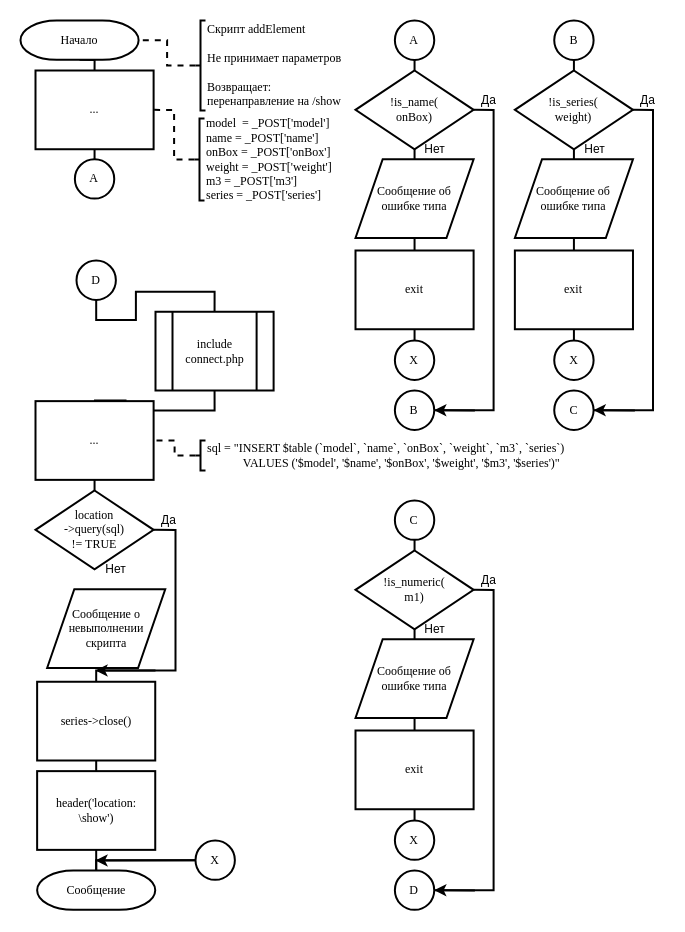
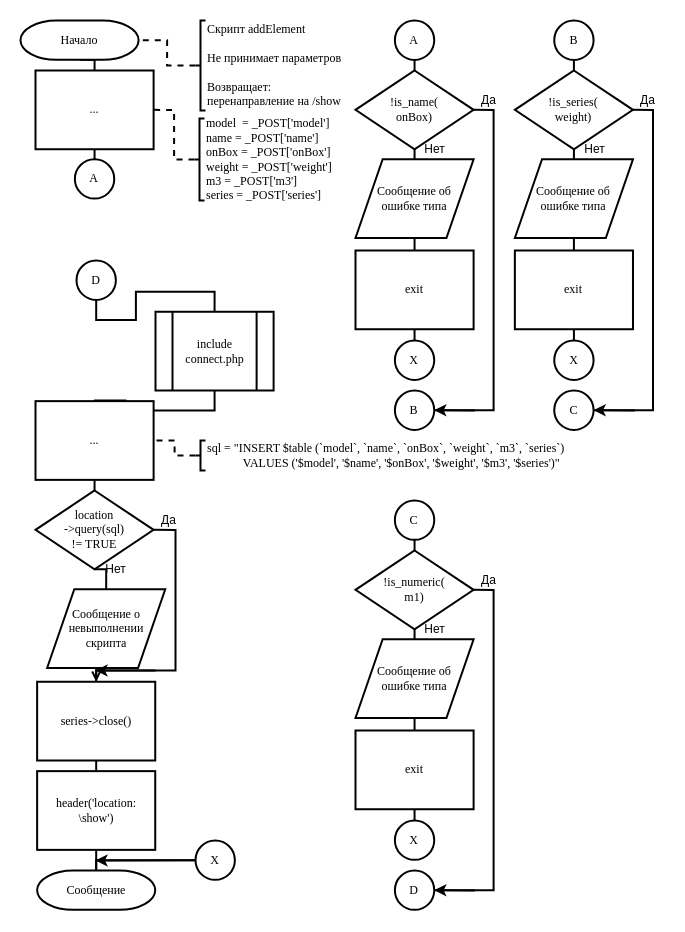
  <mxCell id="0" />
  <mxCell id="1" parent="0" />
  <mxCell id="2" style="edgeStyle=orthogonalEdgeStyle;rounded=0;orthogonalLoop=1;jettySize=auto;html=1;exitX=0.5;exitY=1;exitDx=0;exitDy=0;exitPerimeter=0;entryX=0.5;entryY=0;entryDx=0;entryDy=0;endArrow=none;endFill=0;strokeWidth=2;" parent="1" source="3" target="5" edge="1"><mxGeometry relative="1" as="geometry" /></mxCell>
  <mxCell id="3" value="Начало" style="strokeWidth=2;html=1;shape=mxgraph.flowchart.terminator;whiteSpace=wrap;rounded=0;fontFamily=Times New Roman;" parent="1" vertex="1"><mxGeometry x="20" y="20" width="118.11" height="39.37" as="geometry" /></mxCell>
  <mxCell id="4" style="edgeStyle=orthogonalEdgeStyle;rounded=0;orthogonalLoop=1;jettySize=auto;html=1;exitX=0.5;exitY=1;exitDx=0;exitDy=0;entryX=0.5;entryY=0;entryDx=0;entryDy=0;entryPerimeter=0;endArrow=none;endFill=0;strokeWidth=2;" parent="1" source="5" target="39" edge="1"><mxGeometry relative="1" as="geometry" /></mxCell>
  <mxCell id="5" value="..." style="rounded=0;whiteSpace=wrap;html=1;absoluteArcSize=1;arcSize=14;strokeWidth=2;fontFamily=Times New Roman;" parent="1" vertex="1"><mxGeometry x="35" y="70" width="118.11" height="78.74" as="geometry" /></mxCell>
  <mxCell id="6" style="edgeStyle=orthogonalEdgeStyle;rounded=0;orthogonalLoop=1;jettySize=auto;html=1;exitX=0.5;exitY=1;exitDx=0;exitDy=0;exitPerimeter=0;entryX=0.5;entryY=0;entryDx=0;entryDy=0;endArrow=none;endFill=0;strokeWidth=2;" parent="1" source="8" target="10" edge="1"><mxGeometry relative="1" as="geometry" /></mxCell>
  <mxCell id="7" style="edgeStyle=orthogonalEdgeStyle;rounded=0;orthogonalLoop=1;jettySize=auto;html=1;exitX=1;exitY=0.5;exitDx=0;exitDy=0;exitPerimeter=0;entryX=1;entryY=0.5;entryDx=0;entryDy=0;entryPerimeter=0;endArrow=none;endFill=0;strokeWidth=2;" parent="1" source="8" target="16" edge="1"><mxGeometry relative="1" as="geometry" /></mxCell>
  <mxCell id="8" value="!is_name(&lt;br&gt;onBox)" style="strokeWidth=2;html=1;shape=mxgraph.flowchart.decision;whiteSpace=wrap;rounded=0;fontFamily=Times New Roman;" parent="1" vertex="1"><mxGeometry x="355" y="70" width="118.11" height="78.74" as="geometry" /></mxCell>
  <mxCell id="9" style="edgeStyle=orthogonalEdgeStyle;rounded=0;orthogonalLoop=1;jettySize=auto;html=1;exitX=0.5;exitY=1;exitDx=0;exitDy=0;entryX=0.5;entryY=0;entryDx=0;entryDy=0;endArrow=none;endFill=0;strokeWidth=2;" parent="1" source="10" target="12" edge="1"><mxGeometry relative="1" as="geometry" /></mxCell>
  <mxCell id="10" value="Сообщение об &lt;br&gt;ошибке типа" style="shape=parallelogram;html=1;strokeWidth=2;perimeter=parallelogramPerimeter;whiteSpace=wrap;rounded=0;arcSize=12;size=0.23;fontFamily=Times New Roman;" parent="1" vertex="1"><mxGeometry x="355" y="158.74" width="118.11" height="78.74" as="geometry" /></mxCell>
  <mxCell id="11" style="edgeStyle=orthogonalEdgeStyle;rounded=0;orthogonalLoop=1;jettySize=auto;html=1;exitX=0.5;exitY=1;exitDx=0;exitDy=0;entryX=0.5;entryY=0;entryDx=0;entryDy=0;entryPerimeter=0;endArrow=none;endFill=0;strokeWidth=2;" parent="1" source="12" target="15" edge="1"><mxGeometry relative="1" as="geometry" /></mxCell>
  <mxCell id="12" value="exit" style="rounded=0;whiteSpace=wrap;html=1;absoluteArcSize=1;arcSize=14;strokeWidth=2;fontFamily=Times New Roman;" parent="1" vertex="1"><mxGeometry x="355" y="250" width="118.11" height="78.74" as="geometry" /></mxCell>
  <mxCell id="13" style="edgeStyle=orthogonalEdgeStyle;rounded=0;orthogonalLoop=1;jettySize=auto;html=1;exitX=0.5;exitY=1;exitDx=0;exitDy=0;exitPerimeter=0;entryX=0.5;entryY=0;entryDx=0;entryDy=0;entryPerimeter=0;endArrow=none;endFill=0;strokeWidth=2;" parent="1" source="14" target="8" edge="1"><mxGeometry relative="1" as="geometry" /></mxCell>
  <mxCell id="14" value="A" style="strokeWidth=2;html=1;shape=mxgraph.flowchart.start_2;whiteSpace=wrap;rounded=0;fontFamily=Times New Roman;" parent="1" vertex="1"><mxGeometry x="394.37" y="20" width="39.37" height="39.37" as="geometry" /></mxCell>
  <mxCell id="15" value="X" style="strokeWidth=2;html=1;shape=mxgraph.flowchart.start_2;whiteSpace=wrap;rounded=0;fontFamily=Times New Roman;" parent="1" vertex="1"><mxGeometry x="394.37" y="340" width="39.37" height="39.37" as="geometry" /></mxCell>
  <mxCell id="16" value="B" style="strokeWidth=2;html=1;shape=mxgraph.flowchart.start_2;whiteSpace=wrap;rounded=0;fontFamily=Times New Roman;" parent="1" vertex="1"><mxGeometry x="394.37" y="390" width="39.37" height="39.37" as="geometry" /></mxCell>
  <mxCell id="17" style="edgeStyle=orthogonalEdgeStyle;rounded=0;orthogonalLoop=1;jettySize=auto;html=1;exitX=0.5;exitY=1;exitDx=0;exitDy=0;exitPerimeter=0;entryX=0.5;entryY=0;entryDx=0;entryDy=0;endArrow=none;endFill=0;strokeWidth=2;" parent="1" source="19" target="21" edge="1"><mxGeometry relative="1" as="geometry" /></mxCell>
  <mxCell id="18" style="edgeStyle=orthogonalEdgeStyle;rounded=0;orthogonalLoop=1;jettySize=auto;html=1;exitX=1;exitY=0.5;exitDx=0;exitDy=0;exitPerimeter=0;entryX=1;entryY=0.5;entryDx=0;entryDy=0;entryPerimeter=0;endArrow=none;endFill=0;strokeWidth=2;" parent="1" source="19" target="27" edge="1"><mxGeometry relative="1" as="geometry" /></mxCell>
  <mxCell id="19" value="!is_series(&lt;br&gt;weight)" style="strokeWidth=2;html=1;shape=mxgraph.flowchart.decision;whiteSpace=wrap;rounded=0;fontFamily=Times New Roman;" parent="1" vertex="1"><mxGeometry x="514.37" y="70" width="118.11" height="78.74" as="geometry" /></mxCell>
  <mxCell id="20" style="edgeStyle=orthogonalEdgeStyle;rounded=0;orthogonalLoop=1;jettySize=auto;html=1;exitX=0.5;exitY=1;exitDx=0;exitDy=0;entryX=0.5;entryY=0;entryDx=0;entryDy=0;endArrow=none;endFill=0;strokeWidth=2;" parent="1" source="21" target="23" edge="1"><mxGeometry relative="1" as="geometry" /></mxCell>
  <mxCell id="21" value="Сообщение об &lt;br&gt;ошибке типа" style="shape=parallelogram;html=1;strokeWidth=2;perimeter=parallelogramPerimeter;whiteSpace=wrap;rounded=0;arcSize=12;size=0.23;fontFamily=Times New Roman;" parent="1" vertex="1"><mxGeometry x="514.37" y="158.74" width="118.11" height="78.74" as="geometry" /></mxCell>
  <mxCell id="22" style="edgeStyle=orthogonalEdgeStyle;rounded=0;orthogonalLoop=1;jettySize=auto;html=1;exitX=0.5;exitY=1;exitDx=0;exitDy=0;entryX=0.5;entryY=0;entryDx=0;entryDy=0;entryPerimeter=0;endArrow=none;endFill=0;strokeWidth=2;" parent="1" source="23" target="26" edge="1"><mxGeometry relative="1" as="geometry" /></mxCell>
  <mxCell id="23" value="exit" style="rounded=0;whiteSpace=wrap;html=1;absoluteArcSize=1;arcSize=14;strokeWidth=2;fontFamily=Times New Roman;" parent="1" vertex="1"><mxGeometry x="514.37" y="250" width="118.11" height="78.74" as="geometry" /></mxCell>
  <mxCell id="24" style="edgeStyle=orthogonalEdgeStyle;rounded=0;orthogonalLoop=1;jettySize=auto;html=1;exitX=0.5;exitY=1;exitDx=0;exitDy=0;exitPerimeter=0;entryX=0.5;entryY=0;entryDx=0;entryDy=0;entryPerimeter=0;endArrow=none;endFill=0;strokeWidth=2;" parent="1" source="25" target="19" edge="1"><mxGeometry relative="1" as="geometry" /></mxCell>
  <mxCell id="25" value="B" style="strokeWidth=2;html=1;shape=mxgraph.flowchart.start_2;whiteSpace=wrap;rounded=0;fontFamily=Times New Roman;" parent="1" vertex="1"><mxGeometry x="553.74" y="20" width="39.37" height="39.37" as="geometry" /></mxCell>
  <mxCell id="26" value="X" style="strokeWidth=2;html=1;shape=mxgraph.flowchart.start_2;whiteSpace=wrap;rounded=0;fontFamily=Times New Roman;" parent="1" vertex="1"><mxGeometry x="553.74" y="340" width="39.37" height="39.37" as="geometry" /></mxCell>
  <mxCell id="27" value="C" style="strokeWidth=2;html=1;shape=mxgraph.flowchart.start_2;whiteSpace=wrap;rounded=0;fontFamily=Times New Roman;" parent="1" vertex="1"><mxGeometry x="553.74" y="390" width="39.37" height="39.37" as="geometry" /></mxCell>
  <mxCell id="28" style="edgeStyle=orthogonalEdgeStyle;rounded=0;orthogonalLoop=1;jettySize=auto;html=1;exitX=0.5;exitY=1;exitDx=0;exitDy=0;exitPerimeter=0;entryX=0.5;entryY=0;entryDx=0;entryDy=0;endArrow=none;endFill=0;strokeWidth=2;" parent="1" source="30" target="32" edge="1"><mxGeometry relative="1" as="geometry" /></mxCell>
  <mxCell id="29" style="edgeStyle=orthogonalEdgeStyle;rounded=0;orthogonalLoop=1;jettySize=auto;html=1;exitX=1;exitY=0.5;exitDx=0;exitDy=0;exitPerimeter=0;entryX=1;entryY=0.5;entryDx=0;entryDy=0;entryPerimeter=0;endArrow=none;endFill=0;strokeWidth=2;" parent="1" source="30" target="38" edge="1"><mxGeometry relative="1" as="geometry" /></mxCell>
  <mxCell id="30" value="!is_numeric(&lt;br&gt;m1)" style="strokeWidth=2;html=1;shape=mxgraph.flowchart.decision;whiteSpace=wrap;rounded=0;fontFamily=Times New Roman;" parent="1" vertex="1"><mxGeometry x="355" y="550" width="118.11" height="78.74" as="geometry" /></mxCell>
  <mxCell id="31" style="edgeStyle=orthogonalEdgeStyle;rounded=0;orthogonalLoop=1;jettySize=auto;html=1;exitX=0.5;exitY=1;exitDx=0;exitDy=0;entryX=0.5;entryY=0;entryDx=0;entryDy=0;endArrow=none;endFill=0;strokeWidth=2;" parent="1" source="32" target="34" edge="1"><mxGeometry relative="1" as="geometry" /></mxCell>
  <mxCell id="32" value="Сообщение об &lt;br&gt;ошибке типа" style="shape=parallelogram;html=1;strokeWidth=2;perimeter=parallelogramPerimeter;whiteSpace=wrap;rounded=0;arcSize=12;size=0.23;fontFamily=Times New Roman;" parent="1" vertex="1"><mxGeometry x="355" y="638.74" width="118.11" height="78.74" as="geometry" /></mxCell>
  <mxCell id="33" style="edgeStyle=orthogonalEdgeStyle;rounded=0;orthogonalLoop=1;jettySize=auto;html=1;exitX=0.5;exitY=1;exitDx=0;exitDy=0;entryX=0.5;entryY=0;entryDx=0;entryDy=0;entryPerimeter=0;endArrow=none;endFill=0;strokeWidth=2;" parent="1" source="34" target="37" edge="1"><mxGeometry relative="1" as="geometry" /></mxCell>
  <mxCell id="34" value="exit" style="rounded=0;whiteSpace=wrap;html=1;absoluteArcSize=1;arcSize=14;strokeWidth=2;fontFamily=Times New Roman;" parent="1" vertex="1"><mxGeometry x="355" y="730" width="118.11" height="78.74" as="geometry" /></mxCell>
  <mxCell id="35" style="edgeStyle=orthogonalEdgeStyle;rounded=0;orthogonalLoop=1;jettySize=auto;html=1;exitX=0.5;exitY=1;exitDx=0;exitDy=0;exitPerimeter=0;entryX=0.5;entryY=0;entryDx=0;entryDy=0;entryPerimeter=0;endArrow=none;endFill=0;strokeWidth=2;" parent="1" source="36" target="30" edge="1"><mxGeometry relative="1" as="geometry" /></mxCell>
  <mxCell id="36" value="C" style="strokeWidth=2;html=1;shape=mxgraph.flowchart.start_2;whiteSpace=wrap;rounded=0;fontFamily=Times New Roman;" parent="1" vertex="1"><mxGeometry x="394.37" y="500" width="39.37" height="39.37" as="geometry" /></mxCell>
  <mxCell id="37" value="X" style="strokeWidth=2;html=1;shape=mxgraph.flowchart.start_2;whiteSpace=wrap;rounded=0;fontFamily=Times New Roman;" parent="1" vertex="1"><mxGeometry x="394.37" y="820" width="39.37" height="39.37" as="geometry" /></mxCell>
  <mxCell id="38" value="D" style="strokeWidth=2;html=1;shape=mxgraph.flowchart.start_2;whiteSpace=wrap;rounded=0;fontFamily=Times New Roman;" parent="1" vertex="1"><mxGeometry x="394.37" y="870" width="39.37" height="39.37" as="geometry" /></mxCell>
  <mxCell id="39" value="A" style="strokeWidth=2;html=1;shape=mxgraph.flowchart.start_2;whiteSpace=wrap;rounded=0;fontFamily=Times New Roman;" parent="1" vertex="1"><mxGeometry x="74.37" y="158.74" width="39.37" height="39.37" as="geometry" /></mxCell>
  <mxCell id="40" style="edgeStyle=orthogonalEdgeStyle;rounded=0;orthogonalLoop=1;jettySize=auto;html=1;exitX=0.5;exitY=1;exitDx=0;exitDy=0;exitPerimeter=0;entryX=0.5;entryY=0;entryDx=0;entryDy=0;endArrow=none;endFill=0;strokeWidth=2;" parent="1" source="41" target="43" edge="1"><mxGeometry relative="1" as="geometry" /></mxCell>
  <mxCell id="41" value="D" style="strokeWidth=2;html=1;shape=mxgraph.flowchart.start_2;whiteSpace=wrap;rounded=0;fontFamily=Times New Roman;" parent="1" vertex="1"><mxGeometry x="76" y="260" width="39.37" height="39.37" as="geometry" /></mxCell>
  <mxCell id="42" style="edgeStyle=orthogonalEdgeStyle;rounded=0;orthogonalLoop=1;jettySize=auto;html=1;exitX=0.5;exitY=1;exitDx=0;exitDy=0;endArrow=none;endFill=0;strokeWidth=2;" parent="1" source="43" edge="1"><mxGeometry relative="1" as="geometry"><mxPoint x="94" y="420" as="targetPoint" /></mxGeometry></mxCell>
  <mxCell id="43" value="include connect.php" style="verticalLabelPosition=middle;verticalAlign=middle;html=1;shape=process;whiteSpace=wrap;rounded=0;size=0.14;arcSize=6;fontFamily=Times New Roman;strokeWidth=2;labelPosition=center;align=center;" parent="1" vertex="1"><mxGeometry x="155" y="311.26" width="118.11" height="78.74" as="geometry" /></mxCell>
  <mxCell id="44" style="edgeStyle=orthogonalEdgeStyle;rounded=0;orthogonalLoop=1;jettySize=auto;html=1;exitX=0.5;exitY=1;exitDx=0;exitDy=0;entryX=0.5;entryY=0;entryDx=0;entryDy=0;entryPerimeter=0;endArrow=none;endFill=0;strokeWidth=2;" parent="1" source="45" target="48" edge="1"><mxGeometry relative="1" as="geometry" /></mxCell>
  <mxCell id="45" value="..." style="rounded=0;whiteSpace=wrap;html=1;absoluteArcSize=1;arcSize=14;strokeWidth=2;fontFamily=Times New Roman;" parent="1" vertex="1"><mxGeometry x="35" y="400.63" width="118.11" height="78.74" as="geometry" /></mxCell>
- <mxCell id="47" style="edgeStyle=orthogonalEdgeStyle;rounded=0;orthogonalLoop=1;jettySize=auto;html=1;exitX=1;exitY=0.5;exitDx=0;exitDy=0;exitPerimeter=0;entryX=0.5;entryY=0;entryDx=0;entryDy=0;endArrow=none;endFill=0;strokeWidth=2;" parent="1" source="48" target="52" edge="1"><mxGeometry relative="1" as="geometry"><Array as="points"><mxPoint x="175" y="529" /><mxPoint x="175" y="670" /><mxPoint x="96" y="670" /></Array></mxGeometry></mxCell>
+ <mxCell id="46" style="edgeStyle=orthogonalEdgeStyle;rounded=0;orthogonalLoop=1;jettySize=auto;html=1;exitX=0.5;exitY=1;exitDx=0;exitDy=0;exitPerimeter=0;entryX=0.5;entryY=0;entryDx=0;entryDy=0;endArrow=none;endFill=0;strokeWidth=2;" parent="1" source="48" target="50" edge="1"><mxGeometry relative="1" as="geometry" /></mxCell>
+ <mxCell id="47" style="edgeStyle=orthogonalEdgeStyle;rounded=0;orthogonalLoop=1;jettySize=auto;html=1;exitX=1;exitY=0.5;exitDx=0;exitDy=0;exitPerimeter=0;entryX=0.5;entryY=0;entryDx=0;entryDy=0;endArrow=open;endFill=0;strokeWidth=2;" parent="1" source="48" target="52" edge="1"><mxGeometry relative="1" as="geometry"><Array as="points"><mxPoint x="175" y="529" /><mxPoint x="175" y="670" /><mxPoint x="96" y="670" /></Array></mxGeometry></mxCell>
  <mxCell id="48" value="location&lt;br&gt;-&amp;gt;query(sql)&lt;br&gt;!= TRUE" style="strokeWidth=2;html=1;shape=mxgraph.flowchart.decision;whiteSpace=wrap;rounded=0;fontFamily=Times New Roman;" parent="1" vertex="1"><mxGeometry x="35" y="490" width="118.11" height="78.74" as="geometry" /></mxCell>
+ <mxCell id="49" style="edgeStyle=orthogonalEdgeStyle;rounded=0;orthogonalLoop=1;jettySize=auto;html=1;exitX=0.5;exitY=1;exitDx=0;exitDy=0;entryX=0.5;entryY=0;entryDx=0;entryDy=0;endArrow=none;endFill=0;strokeWidth=2;" parent="1" source="50" target="52" edge="1"><mxGeometry relative="1" as="geometry" /></mxCell>
  <mxCell id="50" value="Сообщение о невыполнении скрипта" style="shape=parallelogram;html=1;strokeWidth=2;perimeter=parallelogramPerimeter;whiteSpace=wrap;rounded=0;arcSize=12;size=0.23;fontFamily=Times New Roman;" parent="1" vertex="1"><mxGeometry x="46.63" y="588.74" width="118.11" height="78.74" as="geometry" /></mxCell>
  <mxCell id="51" style="edgeStyle=orthogonalEdgeStyle;rounded=0;orthogonalLoop=1;jettySize=auto;html=1;exitX=0.5;exitY=1;exitDx=0;exitDy=0;entryX=0.5;entryY=0;entryDx=0;entryDy=0;endArrow=none;endFill=0;strokeWidth=2;" parent="1" source="52" target="54" edge="1"><mxGeometry relative="1" as="geometry" /></mxCell>
  <mxCell id="52" value="series-&amp;gt;close()" style="rounded=0;whiteSpace=wrap;html=1;absoluteArcSize=1;arcSize=14;strokeWidth=2;fontFamily=Times New Roman;" parent="1" vertex="1"><mxGeometry x="36.63" y="681.26" width="118.11" height="78.74" as="geometry" /></mxCell>
  <mxCell id="53" style="edgeStyle=orthogonalEdgeStyle;rounded=0;orthogonalLoop=1;jettySize=auto;html=1;exitX=0.5;exitY=1;exitDx=0;exitDy=0;entryX=0.5;entryY=0;entryDx=0;entryDy=0;entryPerimeter=0;endArrow=none;endFill=0;strokeWidth=2;" parent="1" source="54" target="55" edge="1"><mxGeometry relative="1" as="geometry" /></mxCell>
  <mxCell id="54" value="header('location: \show')" style="rounded=0;whiteSpace=wrap;html=1;absoluteArcSize=1;arcSize=14;strokeWidth=2;fontFamily=Times New Roman;" parent="1" vertex="1"><mxGeometry x="36.63" y="770.63" width="118.11" height="78.74" as="geometry" /></mxCell>
  <mxCell id="55" value="Сообщение" style="strokeWidth=2;html=1;shape=mxgraph.flowchart.terminator;whiteSpace=wrap;rounded=0;fontFamily=Times New Roman;" parent="1" vertex="1"><mxGeometry x="36.63" y="870" width="118.11" height="39.37" as="geometry" /></mxCell>
  <mxCell id="56" style="edgeStyle=orthogonalEdgeStyle;rounded=0;orthogonalLoop=1;jettySize=auto;html=1;exitX=0;exitY=0.5;exitDx=0;exitDy=0;exitPerimeter=0;entryX=0.5;entryY=0;entryDx=0;entryDy=0;entryPerimeter=0;endArrow=none;endFill=0;strokeWidth=2;" parent="1" source="57" target="55" edge="1"><mxGeometry relative="1" as="geometry"><Array as="points"><mxPoint x="96" y="860" /></Array></mxGeometry></mxCell>
  <mxCell id="57" value="X" style="strokeWidth=2;html=1;shape=mxgraph.flowchart.start_2;whiteSpace=wrap;rounded=0;fontFamily=Times New Roman;" parent="1" vertex="1"><mxGeometry x="195" y="840" width="39.37" height="39.37" as="geometry" /></mxCell>
  <mxCell id="58" value="" style="endArrow=classic;html=1;fontFamily=Times New Roman;fontSize=11;strokeWidth=2;exitX=0;exitY=0.5;exitDx=0;exitDy=0;exitPerimeter=0;" parent="1" source="57" edge="1"><mxGeometry width="50" height="50" relative="1" as="geometry"><mxPoint x="255" y="920" as="sourcePoint" /><mxPoint x="95" y="860" as="targetPoint" /></mxGeometry></mxCell>
  <mxCell id="59" style="edgeStyle=orthogonalEdgeStyle;rounded=0;orthogonalLoop=1;jettySize=auto;html=1;exitX=0;exitY=0.5;exitDx=0;exitDy=0;exitPerimeter=0;entryX=1;entryY=0.5;entryDx=0;entryDy=0;entryPerimeter=0;endArrow=none;endFill=0;strokeWidth=2;dashed=1;" parent="1" source="60" target="3" edge="1"><mxGeometry relative="1" as="geometry" /></mxCell>
  <mxCell id="60" value="Скрипт addElement&lt;br&gt;&lt;br&gt;Не принимает параметров&lt;br&gt;&lt;br&gt;Возвращает:&lt;br&gt;перенаправление на /show" style="strokeWidth=2;html=1;shape=mxgraph.flowchart.annotation_2;align=left;labelPosition=right;pointerEvents=1;rounded=0;fontFamily=Times New Roman;" parent="1" vertex="1"><mxGeometry x="195" y="20" width="10" height="90" as="geometry" /></mxCell>
  <mxCell id="61" style="edgeStyle=orthogonalEdgeStyle;rounded=0;orthogonalLoop=1;jettySize=auto;html=1;exitX=0;exitY=0.5;exitDx=0;exitDy=0;exitPerimeter=0;entryX=1;entryY=0.5;entryDx=0;entryDy=0;endArrow=none;endFill=0;strokeWidth=2;dashed=1;" parent="1" source="62" target="5" edge="1"><mxGeometry relative="1" as="geometry" /></mxCell>
  <mxCell id="62" value="&lt;div&gt;&lt;span&gt;model&amp;nbsp; = _POST['model']&lt;/span&gt;&lt;/div&gt;&lt;div&gt;&lt;span&gt;name = _POST['name']&lt;/span&gt;&lt;/div&gt;&lt;div&gt;onBox = _POST['onBox']&lt;/div&gt;&lt;div&gt;weight = _POST['weight']&lt;/div&gt;&lt;div&gt;m3 = _POST['m3']&lt;/div&gt;&lt;div&gt;series = _POST['series']&lt;/div&gt;" style="strokeWidth=2;html=1;shape=mxgraph.flowchart.annotation_2;align=left;labelPosition=right;pointerEvents=1;rounded=0;fontFamily=Times New Roman;" parent="1" vertex="1"><mxGeometry x="194" y="118" width="10" height="82" as="geometry" /></mxCell>
  <mxCell id="63" value="Да" style="text;html=1;align=center;verticalAlign=middle;resizable=0;points=[];autosize=1;" parent="1" vertex="1"><mxGeometry x="153.11" y="510" width="30" height="20" as="geometry" /></mxCell>
  <mxCell id="64" value="Да" style="text;html=1;align=center;verticalAlign=middle;resizable=0;points=[];autosize=1;" parent="1" vertex="1"><mxGeometry x="473.11" y="570" width="30" height="20" as="geometry" /></mxCell>
  <mxCell id="65" value="Да" style="text;html=1;align=center;verticalAlign=middle;resizable=0;points=[];autosize=1;" parent="1" vertex="1"><mxGeometry x="473.11" y="90" width="30" height="20" as="geometry" /></mxCell>
  <mxCell id="66" value="Да" style="text;html=1;align=center;verticalAlign=middle;resizable=0;points=[];autosize=1;" parent="1" vertex="1"><mxGeometry x="632.48" y="90" width="30" height="20" as="geometry" /></mxCell>
  <mxCell id="67" value="Нет" style="text;html=1;align=center;verticalAlign=middle;resizable=0;points=[];autosize=1;" parent="1" vertex="1"><mxGeometry x="414.37" y="138.74" width="40" height="20" as="geometry" /></mxCell>
  <mxCell id="68" value="Нет" style="text;html=1;align=center;verticalAlign=middle;resizable=0;points=[];autosize=1;" parent="1" vertex="1"><mxGeometry x="574.37" y="138.74" width="40" height="20" as="geometry" /></mxCell>
  <mxCell id="69" value="Нет" style="text;html=1;align=center;verticalAlign=middle;resizable=0;points=[];autosize=1;" parent="1" vertex="1"><mxGeometry x="414.37" y="618.74" width="40" height="20" as="geometry" /></mxCell>
  <mxCell id="70" value="Нет" style="text;html=1;align=center;verticalAlign=middle;resizable=0;points=[];autosize=1;" parent="1" vertex="1"><mxGeometry x="95" y="558.74" width="40" height="20" as="geometry" /></mxCell>
  <mxCell id="71" value="" style="endArrow=classic;html=1;fontFamily=Times New Roman;fontSize=11;strokeWidth=2;" parent="1" edge="1"><mxGeometry width="50" height="50" relative="1" as="geometry"><mxPoint x="155" y="670" as="sourcePoint" /><mxPoint x="95" y="670" as="targetPoint" /></mxGeometry></mxCell>
  <mxCell id="72" value="" style="endArrow=classic;html=1;fontFamily=Times New Roman;fontSize=11;strokeWidth=2;entryX=1;entryY=0.5;entryDx=0;entryDy=0;entryPerimeter=0;" parent="1" target="38" edge="1"><mxGeometry width="50" height="50" relative="1" as="geometry"><mxPoint x="474.37" y="890" as="sourcePoint" /><mxPoint x="264.37" y="810" as="targetPoint" /></mxGeometry></mxCell>
  <mxCell id="73" value="" style="endArrow=classic;html=1;fontFamily=Times New Roman;fontSize=11;strokeWidth=2;entryX=1;entryY=0.5;entryDx=0;entryDy=0;entryPerimeter=0;" parent="1" target="16" edge="1"><mxGeometry width="50" height="50" relative="1" as="geometry"><mxPoint x="474.37" y="410" as="sourcePoint" /><mxPoint x="494.37" y="460" as="targetPoint" /></mxGeometry></mxCell>
  <mxCell id="74" value="" style="endArrow=classic;html=1;fontFamily=Times New Roman;fontSize=11;strokeWidth=2;entryX=1;entryY=0.5;entryDx=0;entryDy=0;entryPerimeter=0;" parent="1" target="27" edge="1"><mxGeometry width="50" height="50" relative="1" as="geometry"><mxPoint x="634.37" y="410" as="sourcePoint" /><mxPoint x="604.37" y="490" as="targetPoint" /></mxGeometry></mxCell>
  <mxCell id="75" style="edgeStyle=orthogonalEdgeStyle;rounded=0;orthogonalLoop=1;jettySize=auto;html=1;exitX=0;exitY=0.5;exitDx=0;exitDy=0;exitPerimeter=0;entryX=1;entryY=0.5;entryDx=0;entryDy=0;endArrow=none;endFill=0;strokeWidth=2;dashed=1;" edge="1" parent="1" source="76" target="45"><mxGeometry relative="1" as="geometry" /></mxCell>
  <mxCell id="76" value="sql =&amp;nbsp;&lt;span&gt;&quot;INSERT $table (`model`, `name`, `onBox`, `weight`, `m3`, `series`)&lt;/span&gt;&lt;div&gt;&amp;nbsp; &amp;nbsp; &amp;nbsp; &amp;nbsp; &amp;nbsp; &amp;nbsp; VALUES ('$model', '$name', '$onBox', '$weight', '$m3', '$series')&quot;&lt;/div&gt;" style="strokeWidth=2;html=1;shape=mxgraph.flowchart.annotation_2;align=left;labelPosition=right;pointerEvents=1;rounded=0;fontFamily=Times New Roman;" vertex="1" parent="1"><mxGeometry x="195" y="440" width="10" height="30" as="geometry" /></mxCell>
